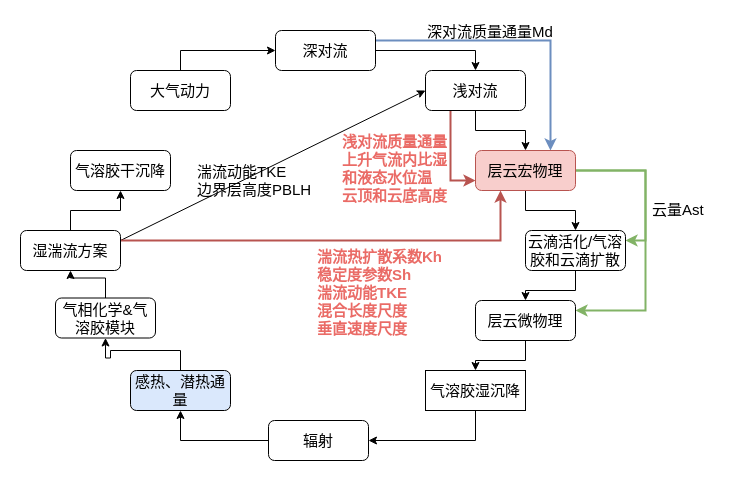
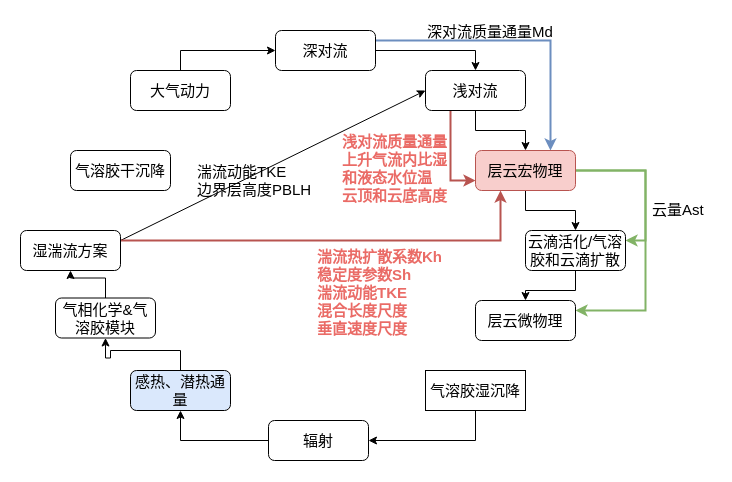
  <mxCell id="0" />
  <mxCell id="1" parent="0" />
  <mxCell id="2" style="edgeStyle=orthogonalEdgeStyle;rounded=0;orthogonalLoop=1;jettySize=auto;html=1;exitX=1;exitY=0.5;exitDx=0;exitDy=0;entryX=0.5;entryY=0;entryDx=0;entryDy=0;fontSize=15;" parent="1" source="4" target="7" edge="1"><mxGeometry relative="1" as="geometry" /></mxCell>
  <mxCell id="3" style="edgeStyle=orthogonalEdgeStyle;rounded=0;orthogonalLoop=1;jettySize=auto;html=1;exitX=1;exitY=0.25;exitDx=0;exitDy=0;entryX=0.75;entryY=0;entryDx=0;entryDy=0;strokeWidth=2;fillColor=#dae8fc;strokeColor=#6c8ebf;fontSize=15;" parent="1" source="4" target="11" edge="1"><mxGeometry relative="1" as="geometry" /></mxCell>
  <mxCell id="4" value="深对流" style="rounded=1;whiteSpace=wrap;html=1;fontSize=15;" parent="1" vertex="1"><mxGeometry x="275" y="30" width="100" height="40" as="geometry" /></mxCell>
  <mxCell id="5" style="edgeStyle=orthogonalEdgeStyle;rounded=0;orthogonalLoop=1;jettySize=auto;html=1;entryX=0.5;entryY=0;entryDx=0;entryDy=0;fontSize=15;" parent="1" source="7" target="11" edge="1"><mxGeometry relative="1" as="geometry" /></mxCell>
  <mxCell id="6" style="edgeStyle=orthogonalEdgeStyle;rounded=0;orthogonalLoop=1;jettySize=auto;html=1;exitX=0.25;exitY=1;exitDx=0;exitDy=0;entryX=0;entryY=0.75;entryDx=0;entryDy=0;strokeWidth=2;fillColor=#f8cecc;strokeColor=#b85450;fontSize=15;" parent="1" source="7" target="11" edge="1"><mxGeometry relative="1" as="geometry" /></mxCell>
  <mxCell id="7" value="浅对流" style="rounded=1;whiteSpace=wrap;html=1;fontSize=15;" parent="1" vertex="1"><mxGeometry x="425" y="70" width="100" height="40" as="geometry" /></mxCell>
  <mxCell id="8" style="edgeStyle=orthogonalEdgeStyle;rounded=0;orthogonalLoop=1;jettySize=auto;html=1;exitX=0.5;exitY=1;exitDx=0;exitDy=0;entryX=0.5;entryY=0;entryDx=0;entryDy=0;fontSize=15;" parent="1" source="11" target="13" edge="1"><mxGeometry relative="1" as="geometry" /></mxCell>
  <mxCell id="9" style="edgeStyle=orthogonalEdgeStyle;rounded=0;orthogonalLoop=1;jettySize=auto;html=1;exitX=1;exitY=0.5;exitDx=0;exitDy=0;entryX=1;entryY=0.25;entryDx=0;entryDy=0;strokeWidth=2;fillColor=#d5e8d4;strokeColor=#82b366;fontSize=15;" parent="1" source="11" target="13" edge="1"><mxGeometry relative="1" as="geometry" /></mxCell>
  <mxCell id="10" style="edgeStyle=orthogonalEdgeStyle;rounded=0;orthogonalLoop=1;jettySize=auto;html=1;exitX=1;exitY=0.5;exitDx=0;exitDy=0;entryX=1;entryY=0.25;entryDx=0;entryDy=0;strokeWidth=2;fillColor=#d5e8d4;strokeColor=#82b366;fontSize=15;" parent="1" source="11" target="15" edge="1"><mxGeometry relative="1" as="geometry"><Array as="points"><mxPoint x="645" y="170" /><mxPoint x="645" y="310" /></Array></mxGeometry></mxCell>
  <mxCell id="11" value="层云宏物理" style="rounded=1;whiteSpace=wrap;html=1;fillColor=#f8cecc;strokeColor=#b85450;fontSize=15;" parent="1" vertex="1"><mxGeometry x="475" y="150" width="100" height="40" as="geometry" /></mxCell>
  <mxCell id="12" style="edgeStyle=orthogonalEdgeStyle;rounded=0;orthogonalLoop=1;jettySize=auto;html=1;exitX=0.5;exitY=1;exitDx=0;exitDy=0;entryX=0.5;entryY=0;entryDx=0;entryDy=0;fontSize=15;" parent="1" source="13" target="15" edge="1"><mxGeometry relative="1" as="geometry" /></mxCell>
  <mxCell id="13" value="云滴活化/气溶胶和云滴扩散" style="rounded=1;whiteSpace=wrap;html=1;fontSize=15;" parent="1" vertex="1"><mxGeometry x="525" y="230" width="100" height="40" as="geometry" /></mxCell>
- <mxCell id="14" style="edgeStyle=orthogonalEdgeStyle;rounded=0;orthogonalLoop=1;jettySize=auto;html=1;exitX=0.5;exitY=1;exitDx=0;exitDy=0;entryX=0.5;entryY=0;entryDx=0;entryDy=0;fontSize=15;" parent="1" source="15" target="17" edge="1"><mxGeometry relative="1" as="geometry" /></mxCell>
  <mxCell id="15" value="层云微物理" style="rounded=1;whiteSpace=wrap;html=1;fontSize=15;" parent="1" vertex="1"><mxGeometry x="475" y="300" width="100" height="40" as="geometry" /></mxCell>
  <mxCell id="16" style="edgeStyle=orthogonalEdgeStyle;rounded=0;orthogonalLoop=1;jettySize=auto;html=1;exitX=0.5;exitY=1;exitDx=0;exitDy=0;entryX=1;entryY=0.5;entryDx=0;entryDy=0;fontSize=15;" parent="1" source="17" target="19" edge="1"><mxGeometry relative="1" as="geometry" /></mxCell>
  <mxCell id="17" value="气溶胶湿沉降" style="whiteSpace=wrap;html=1;fontSize=15;rounded=0;" parent="1" vertex="1"><mxGeometry x="425" y="370" width="100" height="40" as="geometry" /></mxCell>
  <mxCell id="18" style="edgeStyle=orthogonalEdgeStyle;rounded=0;orthogonalLoop=1;jettySize=auto;html=1;entryX=0.5;entryY=1;entryDx=0;entryDy=0;fontSize=15;" parent="1" source="19" target="21" edge="1"><mxGeometry relative="1" as="geometry" /></mxCell>
  <mxCell id="19" value="辐射" style="rounded=1;whiteSpace=wrap;html=1;fontSize=15;" parent="1" vertex="1"><mxGeometry x="268" y="420" width="100" height="40" as="geometry" /></mxCell>
  <mxCell id="20" style="edgeStyle=orthogonalEdgeStyle;rounded=0;orthogonalLoop=1;jettySize=auto;html=1;exitX=0.5;exitY=0;exitDx=0;exitDy=0;entryX=0.5;entryY=1;entryDx=0;entryDy=0;fontSize=15;" parent="1" source="21" target="23" edge="1"><mxGeometry relative="1" as="geometry" /></mxCell>
  <mxCell id="21" value="感热、潜热通量" style="rounded=1;whiteSpace=wrap;html=1;fontSize=15;fillColor=#dae8fc;" parent="1" vertex="1"><mxGeometry x="130" y="370" width="100" height="40" as="geometry" /></mxCell>
  <mxCell id="22" style="edgeStyle=orthogonalEdgeStyle;rounded=0;orthogonalLoop=1;jettySize=auto;html=1;exitX=0.5;exitY=0;exitDx=0;exitDy=0;entryX=0.5;entryY=1;entryDx=0;entryDy=0;fontSize=15;" parent="1" source="23" target="27" edge="1"><mxGeometry relative="1" as="geometry" /></mxCell>
  <mxCell id="23" value="气相化学&amp;amp;气溶胶模块" style="rounded=1;whiteSpace=wrap;html=1;fontSize=15;" parent="1" vertex="1"><mxGeometry x="55" y="297.5" width="100" height="40" as="geometry" /></mxCell>
- <mxCell id="24" style="edgeStyle=orthogonalEdgeStyle;rounded=0;orthogonalLoop=1;jettySize=auto;html=1;exitX=0.5;exitY=0;exitDx=0;exitDy=0;entryX=0.5;entryY=1;entryDx=0;entryDy=0;fontSize=15;" parent="1" source="27" target="28" edge="1"><mxGeometry relative="1" as="geometry" /></mxCell>
  <mxCell id="25" style="rounded=0;orthogonalLoop=1;jettySize=auto;html=1;exitX=1;exitY=0.25;exitDx=0;exitDy=0;entryX=0;entryY=0.5;entryDx=0;entryDy=0;fontSize=15;" parent="1" source="27" target="7" edge="1"><mxGeometry relative="1" as="geometry" /></mxCell>
  <mxCell id="26" style="edgeStyle=orthogonalEdgeStyle;rounded=0;orthogonalLoop=1;jettySize=auto;html=1;exitX=1;exitY=0.25;exitDx=0;exitDy=0;entryX=0.25;entryY=1;entryDx=0;entryDy=0;strokeWidth=2;fillColor=#f8cecc;strokeColor=#b85450;fontSize=15;" parent="1" source="27" target="11" edge="1"><mxGeometry relative="1" as="geometry" /></mxCell>
  <mxCell id="27" value="湿湍流方案" style="rounded=1;whiteSpace=wrap;html=1;fontSize=15;" parent="1" vertex="1"><mxGeometry x="20" y="230" width="100" height="40" as="geometry" /></mxCell>
  <mxCell id="28" value="气溶胶干沉降" style="rounded=1;whiteSpace=wrap;html=1;fontSize=15;" parent="1" vertex="1"><mxGeometry x="70" y="150" width="100" height="40" as="geometry" /></mxCell>
  <mxCell id="29" style="edgeStyle=orthogonalEdgeStyle;rounded=0;orthogonalLoop=1;jettySize=auto;html=1;exitX=0.5;exitY=0;exitDx=0;exitDy=0;entryX=0;entryY=0.5;entryDx=0;entryDy=0;fontSize=15;" parent="1" source="30" target="4" edge="1"><mxGeometry relative="1" as="geometry" /></mxCell>
  <mxCell id="30" value="大气动力" style="rounded=1;whiteSpace=wrap;html=1;fontSize=15;" parent="1" vertex="1"><mxGeometry x="130" y="70" width="100" height="40" as="geometry" /></mxCell>
  <mxCell id="31" value="湍流动能TKE&lt;br style=&quot;font-size: 15px;&quot;&gt;边界层高度PBLH&lt;br style=&quot;font-size: 15px;&quot;&gt;" style="text;html=1;resizable=0;points=[];autosize=1;align=left;verticalAlign=top;spacingTop=-4;fontSize=15;" parent="1" vertex="1"><mxGeometry x="195" y="160" width="110" height="30" as="geometry" /></mxCell>
  <mxCell id="32" value="深对流质量通量Md" style="text;html=1;resizable=0;points=[];autosize=1;align=left;verticalAlign=top;spacingTop=-4;fontSize=15;" parent="1" vertex="1"><mxGeometry x="425" y="20" width="120" height="20" as="geometry" /></mxCell>
  <mxCell id="33" value="云量Ast" style="text;html=1;resizable=0;points=[];autosize=1;align=left;verticalAlign=top;spacingTop=-4;fontSize=15;" parent="1" vertex="1"><mxGeometry x="650" y="198" width="60" height="20" as="geometry" /></mxCell>
  <mxCell id="34" value="&lt;font color=&quot;#ea6b66&quot; style=&quot;font-size: 15px;&quot;&gt;&lt;b style=&quot;font-size: 15px;&quot;&gt;湍流热扩散系数Kh&lt;br style=&quot;font-size: 15px;&quot;&gt;稳定度参数Sh&lt;br style=&quot;font-size: 15px;&quot;&gt;湍流动能TKE&lt;br style=&quot;font-size: 15px;&quot;&gt;混合长度尺度&lt;br style=&quot;font-size: 15px;&quot;&gt;垂直速度尺度&lt;/b&gt;&lt;/font&gt;&lt;br style=&quot;font-size: 15px;&quot;&gt;" style="text;html=1;resizable=0;points=[];autosize=1;align=left;verticalAlign=top;spacingTop=-4;fontSize=15;" parent="1" vertex="1"><mxGeometry x="315" y="245" width="120" height="70" as="geometry" /></mxCell>
  <mxCell id="35" value="&lt;b style=&quot;font-size: 15px;&quot;&gt;&lt;font color=&quot;#ea6b66&quot; style=&quot;font-size: 15px;&quot;&gt;浅对流质量通量&lt;br style=&quot;font-size: 15px;&quot;&gt;上升气流内比湿&lt;br style=&quot;font-size: 15px;&quot;&gt;和液态水位温&lt;br style=&quot;font-size: 15px;&quot;&gt;云顶和云底高度&lt;/font&gt;&lt;/b&gt;&lt;br style=&quot;font-size: 15px;&quot;&gt;" style="text;html=1;resizable=0;points=[];autosize=1;align=left;verticalAlign=top;spacingTop=-4;fontSize=15;" parent="1" vertex="1"><mxGeometry x="340" y="130" width="100" height="60" as="geometry" /></mxCell>
